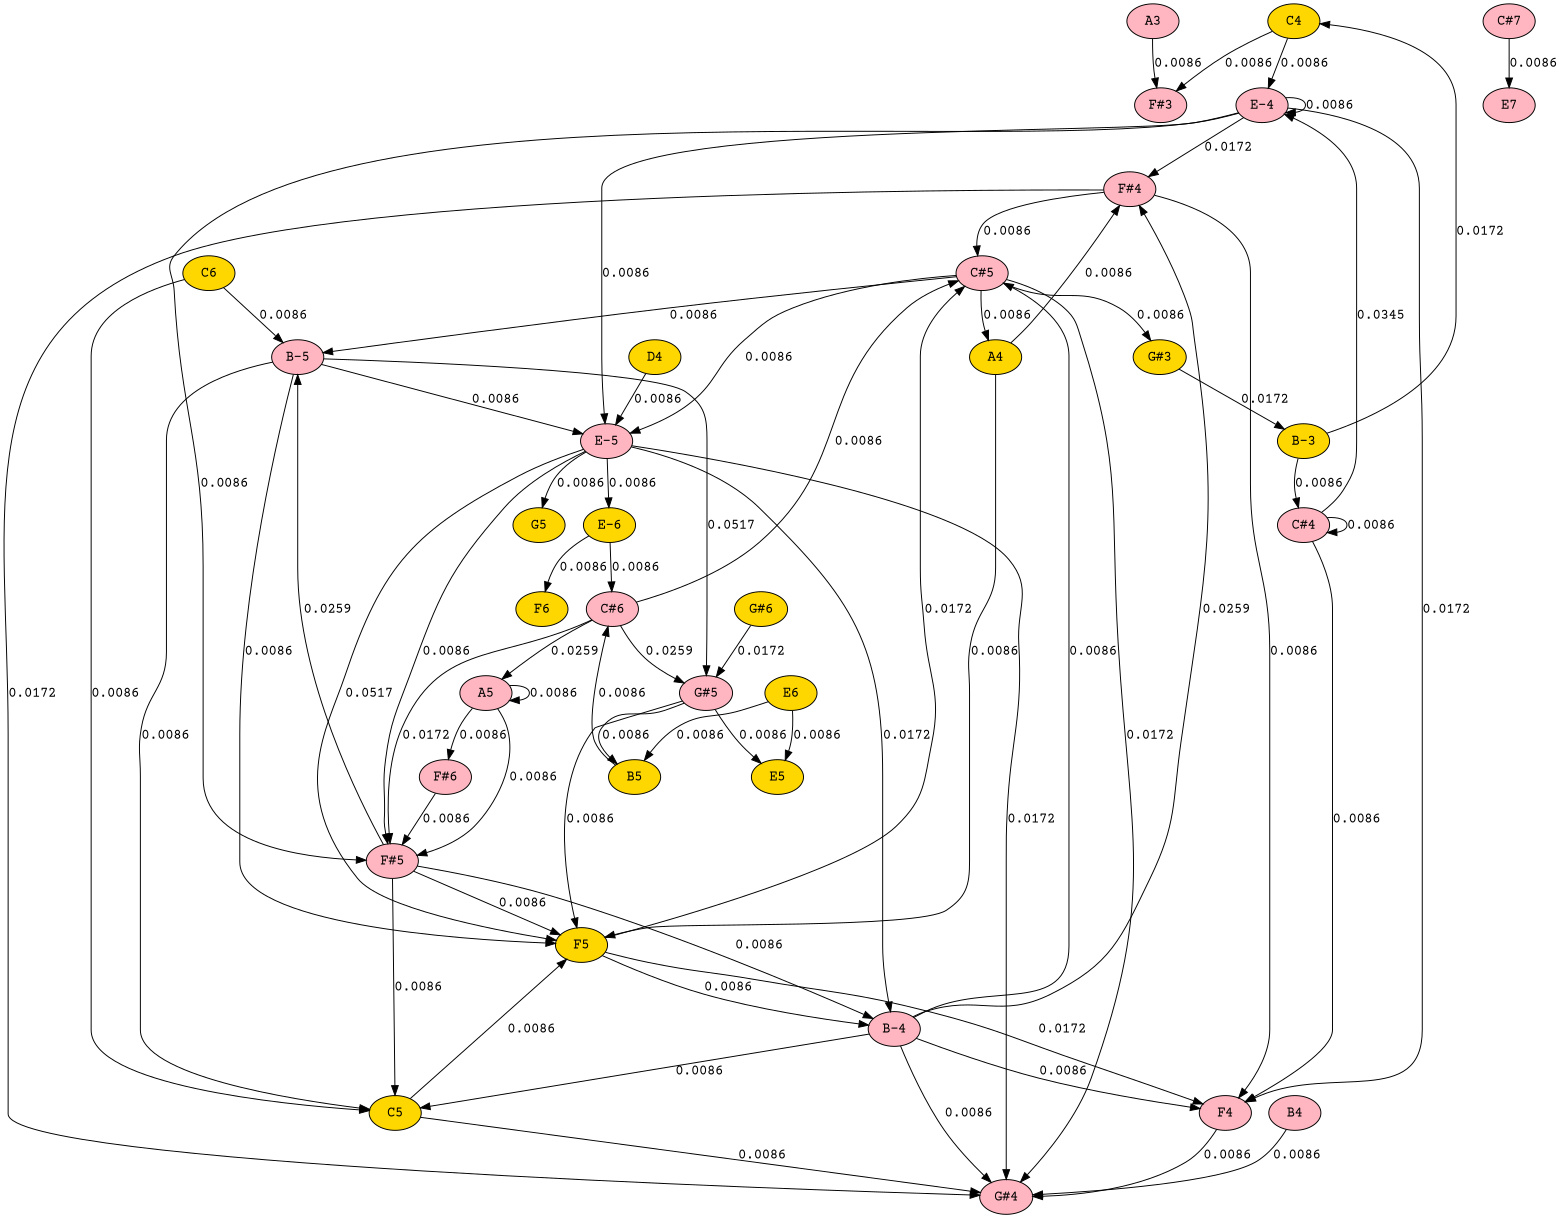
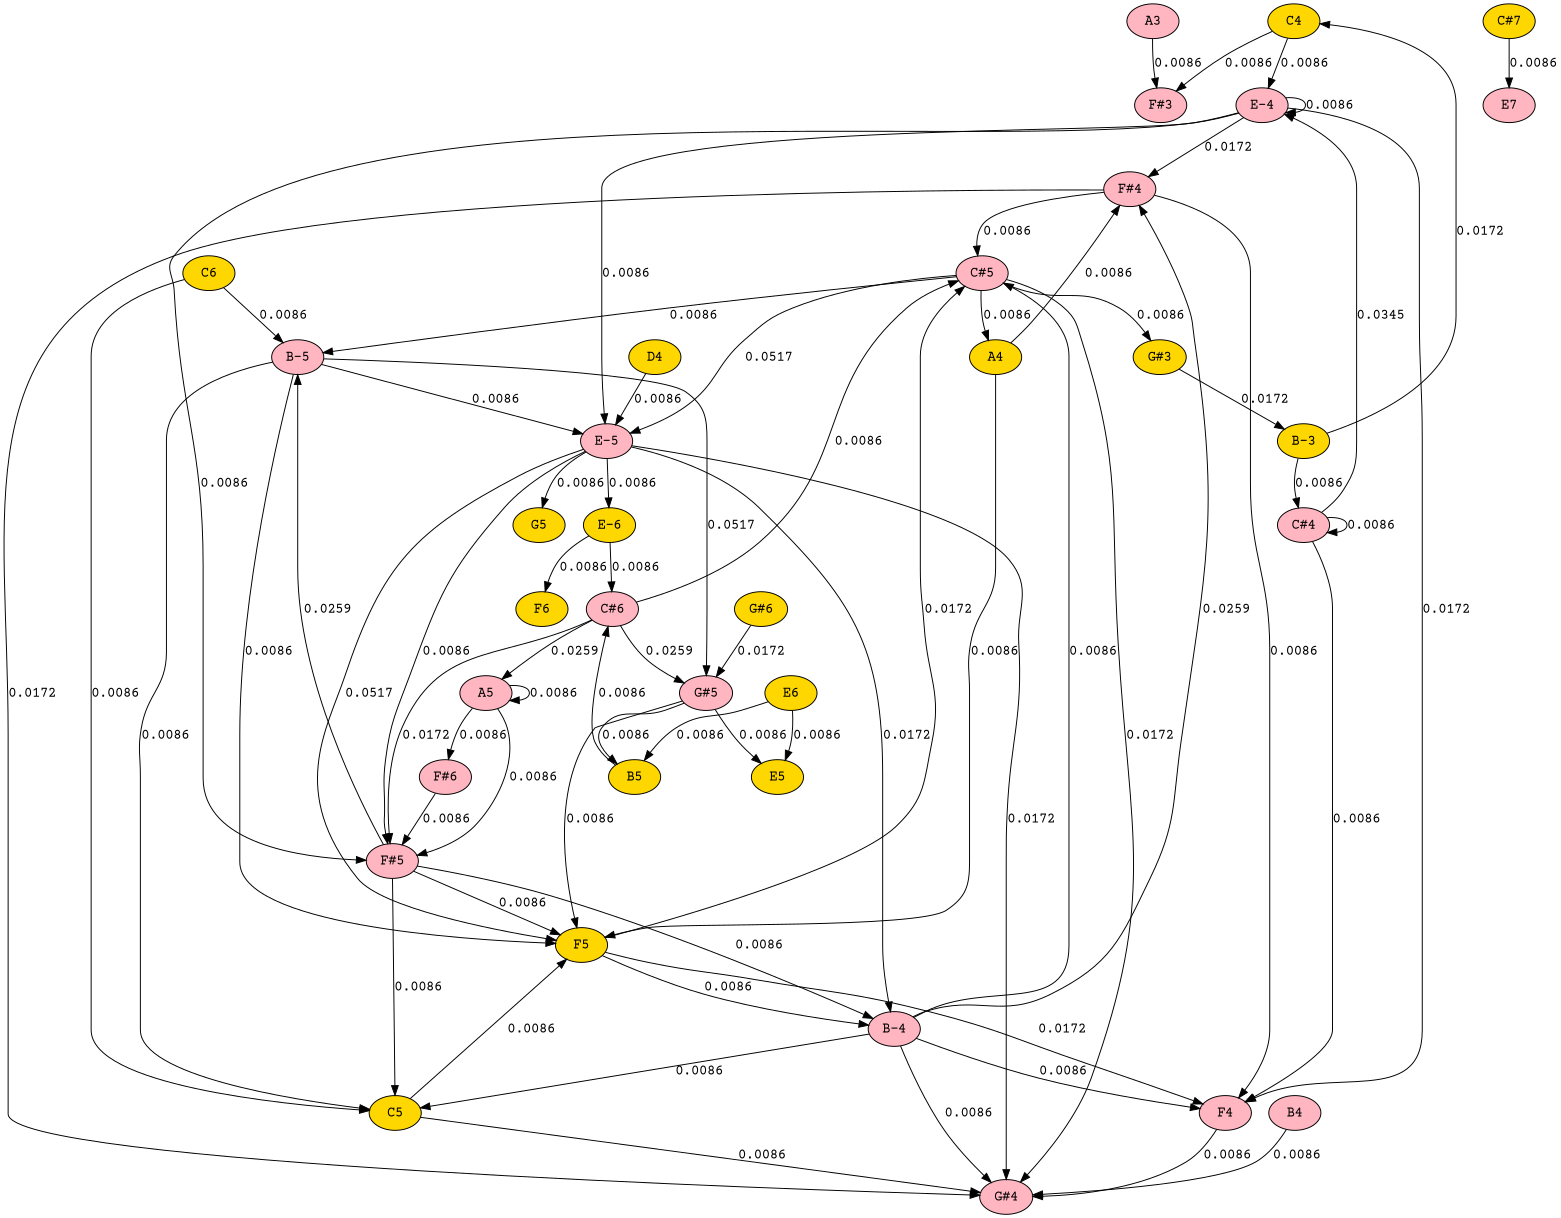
  strict graph {
    fontname="Courier Prime"
    node [fillcolor=lightpink fontname="Courier Prime" style=filled]
    edge [arrowtype=normal dir=forward fontname="Courier Prime"]
    A3 [height=0.5 width=0.75]
    "F#3" [height=0.5 width=0.75]
    A4 [fillcolor=gold height=0.5 width=0.75]
    "F#4" [height=0.5 width=0.75]
    F5 [fillcolor=gold height=0.5 width=0.75]
    "C#5" [height=0.5 width=0.75187]
    F4 [height=0.5 width=0.75]
    "G#4" [height=0.5 width=0.75927]
    "B-4" [height=0.5 width=0.75]
    "G#3" [fillcolor=gold height=0.5 width=0.75927]
    "B-5" [height=0.5 width=0.75]
    "E-5" [height=0.5 width=0.75]
    C5 [fillcolor=gold height=0.5 width=0.75]
    "B-3" [fillcolor=gold height=0.5 width=0.75]
    "G#5" [height=0.5 width=0.75927]
    "F#5" [height=0.5 width=0.75]
    "E-6" [fillcolor=gold height=0.5 width=0.75]
    G5 [fillcolor=gold height=0.5 width=0.75]
    "C#4" [height=0.5 width=0.75187]
    C4 [fillcolor=gold height=0.5 width=0.75]
    E5 [fillcolor=gold height=0.5 width=0.75]
    B5 [fillcolor=gold height=0.5 width=0.75]
    "C#6" [height=0.5 width=0.75187]
    F6 [fillcolor=gold height=0.5 width=0.75]
    A5 [height=0.5 width=0.75]
    "F#6" [height=0.5 width=0.75]
    "E-4" [height=0.5 width=0.75]
    B4 [height=0.5 width=0.75]
-   "C#7" [height=0.5 width=0.75187]
+   "C#7" [fillcolor=gold height=0.5 width=0.75187]
    E7 [height=0.5 width=0.75]
    C6 [fillcolor=gold height=0.5 width=0.75]
    n32 [fillcolor=gold height=0.5 label=D4 width=0.75]
    E6 [fillcolor=gold height=0.5 width=0.75]
    "G#6" [fillcolor=gold height=0.5 width=0.75927]
    A3 -- "F#3" [label=0.0086]
    A4 -- "F#4" [label=0.0086]
    A4 -- F5 [label=0.0086]
    "F#4" -- "C#5" [label=0.0086]
    "F#4" -- F4 [label=0.0086]
    "F#4" -- "G#4" [label=0.0172]
    F5 -- "C#5" [label=0.0172]
    F5 -- F4 [label=0.0172]
    F5 -- "B-4" [label=0.0086]
    "C#5" -- A4 [label=0.0086]
    "C#5" -- "G#4" [label=0.0172]
    "C#5" -- "G#3" [label=0.0086]
    "C#5" -- "B-5" [label=0.0086]
-   "C#5" -- "E-5" [label=0.0086]
+   "C#5" -- "E-5" [label=0.0517]
    F4 -- "G#4" [label=0.0086]
    "B-4" -- "F#4" [label=0.0259]
    "B-4" -- "C#5" [label=0.0086]
    "B-4" -- F4 [label=0.0086]
    "B-4" -- "G#4" [label=0.0086]
    "B-4" -- C5 [label=0.0086]
    "G#3" -- "B-3" [label=0.0172]
    "B-5" -- F5 [label=0.0086]
    "B-5" -- "E-5" [label=0.0086]
    "B-5" -- C5 [label=0.0086]
    "B-5" -- "G#5" [label=0.0517]
    "E-5" -- F5 [label=0.0517]
    "E-5" -- "G#4" [label=0.0172]
    "E-5" -- "B-4" [label=0.0172]
    "E-5" -- "F#5" [label=0.0086]
    "E-5" -- "E-6" [label=0.0086]
    "E-5" -- G5 [label=0.0086]
    C5 -- F5 [label=0.0086]
    C5 -- "G#4" [label=0.0086]
    "B-3" -- "C#4" [label=0.0086]
    "B-3" -- C4 [label=0.0172]
    "G#5" -- F5 [label=0.0086]
    "G#5" -- E5 [label=0.0086]
    "G#5" -- B5 [label=0.0086]
    "F#5" -- F5 [label=0.0086]
    "F#5" -- "B-4" [label=0.0086]
    "F#5" -- "B-5" [label=0.0259]
    "F#5" -- C5 [label=0.0086]
    "E-6" -- "C#6" [label=0.0086]
    "E-6" -- F6 [label=0.0086]
    "C#4" -- F4 [label=0.0086]
    "C#4" -- "C#4" [label=0.0086]
    "C#4" -- "E-4" [label=0.0345]
    C4 -- "F#3" [label=0.0086]
    C4 -- "E-4" [label=0.0086]
    B5 -- "C#6" [label=0.0086]
    "C#6" -- "C#5" [label=0.0086]
    "C#6" -- "G#5" [label=0.0259]
    "C#6" -- "F#5" [label=0.0172]
    "C#6" -- A5 [label=0.0259]
    A5 -- "F#5" [label=0.0086]
    A5 -- A5 [label=0.0086]
    A5 -- "F#6" [label=0.0086]
    "F#6" -- "F#5" [label=0.0086]
    "E-4" -- "F#4" [label=0.0172]
    "E-4" -- F4 [label=0.0172]
    "E-4" -- "E-5" [label=0.0086]
    "E-4" -- "F#5" [label=0.0086]
    "E-4" -- "E-4" [label=0.0086]
    B4 -- "G#4" [label=0.0086]
    "C#7" -- E7 [label=0.0086]
    C6 -- "B-5" [label=0.0086]
    C6 -- C5 [label=0.0086]
    n32 -- "E-5" [label=0.0086]
    E6 -- E5 [label=0.0086]
    E6 -- B5 [label=0.0086]
    "G#6" -- "G#5" [label=0.0172]
  }
